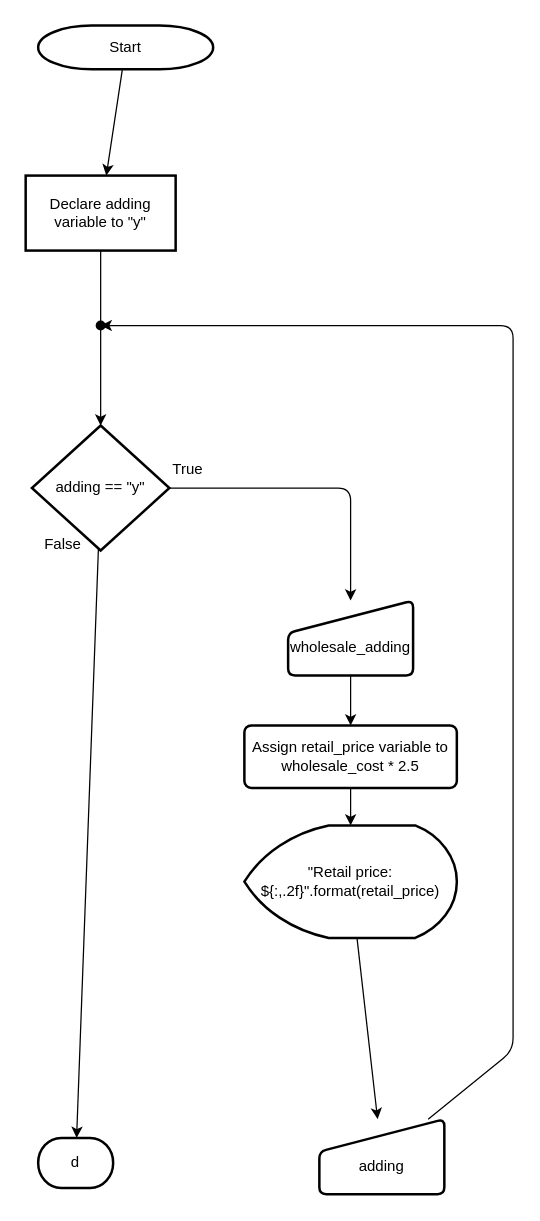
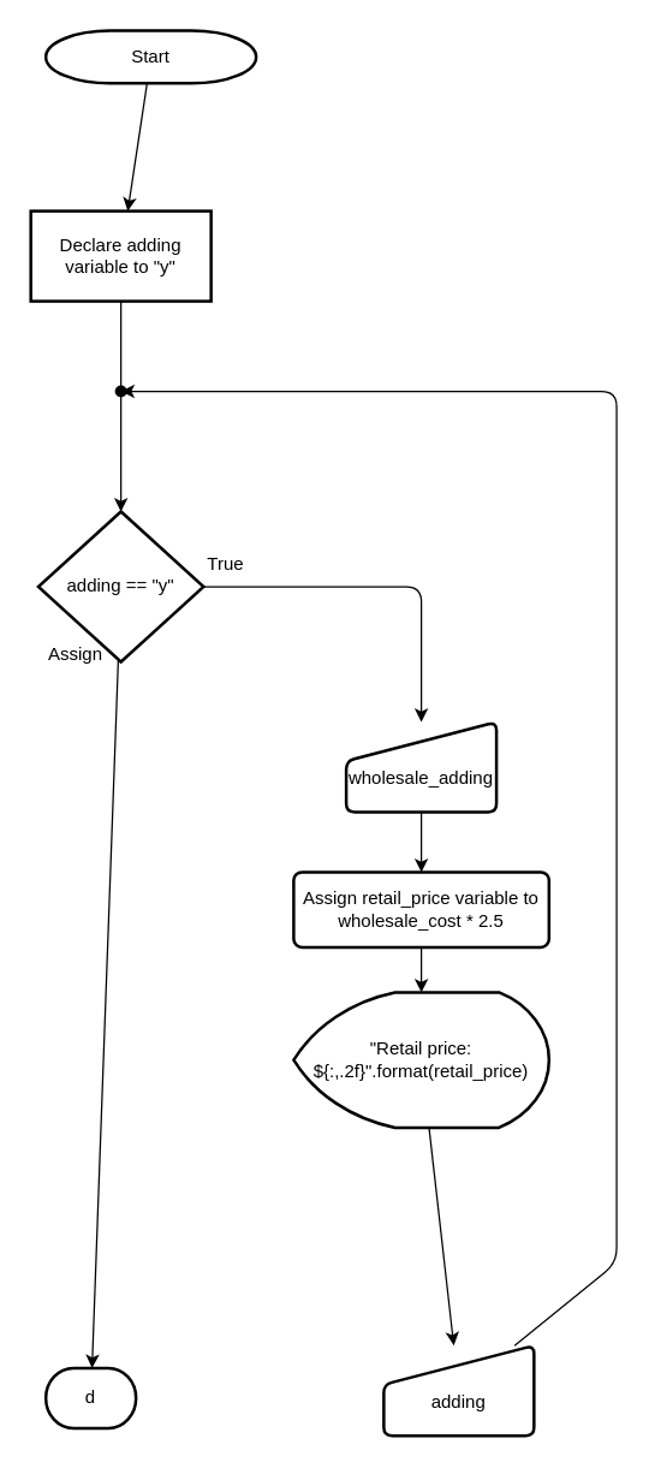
  <mxCell id="0" />
  <mxCell id="1" parent="0" />
  <mxCell id="2" value="" style="edgeStyle=none;html=1;" parent="1" source="3" target="5" edge="1"><mxGeometry relative="1" as="geometry" /></mxCell>
  <mxCell id="3" value="Start" style="strokeWidth=2;html=1;shape=mxgraph.flowchart.terminator;whiteSpace=wrap;" parent="1" vertex="1"><mxGeometry x="30" y="20" width="140" height="35" as="geometry" /></mxCell>
  <mxCell id="4" value="" style="edgeStyle=none;html=1;startArrow=none;" parent="1" target="8" edge="1"><mxGeometry relative="1" as="geometry"><mxPoint x="80" y="270" as="sourcePoint" /></mxGeometry></mxCell>
  <mxCell id="5" value="Declare adding variable to &quot;y&quot;" style="whiteSpace=wrap;html=1;strokeWidth=2;" parent="1" vertex="1"><mxGeometry x="20" y="140" width="120" height="60" as="geometry" /></mxCell>
  <mxCell id="6" value="" style="edgeStyle=none;html=1;" parent="1" source="8" target="10" edge="1"><mxGeometry relative="1" as="geometry"><Array as="points"><mxPoint x="280" y="390" /></Array></mxGeometry></mxCell>
  <mxCell id="7" value="" style="edgeStyle=none;html=1;" parent="1" source="8" target="19" edge="1"><mxGeometry relative="1" as="geometry" /></mxCell>
  <mxCell id="8" value="adding == &quot;y&quot;" style="rhombus;whiteSpace=wrap;html=1;strokeWidth=2;" parent="1" vertex="1"><mxGeometry x="25" y="340" width="110" height="100" as="geometry" /></mxCell>
  <mxCell id="9" value="" style="edgeStyle=none;html=1;" parent="1" source="10" target="12" edge="1"><mxGeometry relative="1" as="geometry" /></mxCell>
  <mxCell id="10" value="&lt;br&gt;wholesale_adding" style="html=1;strokeWidth=2;shape=manualInput;whiteSpace=wrap;rounded=1;size=26;arcSize=11;" parent="1" vertex="1"><mxGeometry x="230" y="480" width="100" height="60" as="geometry" /></mxCell>
  <mxCell id="11" value="" style="edgeStyle=none;html=1;" parent="1" source="12" target="15" edge="1"><mxGeometry relative="1" as="geometry" /></mxCell>
  <mxCell id="12" value="Assign retail_price variable to wholesale_cost * 2.5" style="whiteSpace=wrap;html=1;strokeWidth=2;rounded=1;arcSize=11;" parent="1" vertex="1"><mxGeometry x="195" y="580" width="170" height="50" as="geometry" /></mxCell>
  <mxCell id="13" value="True" style="text;html=1;strokeColor=none;fillColor=none;align=center;verticalAlign=middle;whiteSpace=wrap;rounded=0;" parent="1" vertex="1"><mxGeometry x="120" y="360" width="60" height="30" as="geometry" /></mxCell>
  <mxCell id="14" value="" style="edgeStyle=none;html=1;" parent="1" source="15" target="17" edge="1"><mxGeometry relative="1" as="geometry" /></mxCell>
  <mxCell id="15" value="&quot;Retail price: ${:,.2f}&quot;.format(retail_price)" style="strokeWidth=2;html=1;shape=mxgraph.flowchart.display;whiteSpace=wrap;" parent="1" vertex="1"><mxGeometry x="195" y="660" width="170" height="90" as="geometry" /></mxCell>
  <mxCell id="16" value="" style="edgeStyle=none;html=1;" parent="1" source="17" target="21" edge="1"><mxGeometry relative="1" as="geometry"><Array as="points"><mxPoint x="410" y="840" /><mxPoint x="410" y="260" /></Array></mxGeometry></mxCell>
  <mxCell id="17" value="&lt;br&gt;adding" style="html=1;strokeWidth=2;shape=manualInput;whiteSpace=wrap;rounded=1;size=26;arcSize=11;" parent="1" vertex="1"><mxGeometry x="255" y="895" width="100" height="60" as="geometry" /></mxCell>
  <mxCell id="18" value="" style="edgeStyle=none;html=1;endArrow=none;" parent="1" source="5" edge="1"><mxGeometry relative="1" as="geometry"><mxPoint x="80" y="200" as="sourcePoint" /><mxPoint x="80" y="270" as="targetPoint" /></mxGeometry></mxCell>
  <mxCell id="19" value="d" style="strokeWidth=2;html=1;shape=mxgraph.flowchart.terminator;whiteSpace=wrap;" parent="1" vertex="1"><mxGeometry x="30" y="910" width="60" height="40" as="geometry" /></mxCell>
- <mxCell id="20" value="False" style="text;html=1;strokeColor=none;fillColor=none;align=center;verticalAlign=middle;whiteSpace=wrap;rounded=0;" parent="1" vertex="1"><mxGeometry x="20" y="420" width="60" height="30" as="geometry" /></mxCell>
+ <mxCell id="20" value="Assign" style="text;html=1;strokeColor=none;fillColor=none;align=center;verticalAlign=middle;whiteSpace=wrap;rounded=0;" parent="1" vertex="1"><mxGeometry x="20" y="420" width="60" height="30" as="geometry" /></mxCell>
  <mxCell id="21" value="" style="shape=waypoint;sketch=0;size=6;pointerEvents=1;points=[];fillColor=default;resizable=0;rotatable=0;perimeter=centerPerimeter;snapToPoint=1;strokeWidth=2;rounded=1;arcSize=11;" parent="1" vertex="1"><mxGeometry x="60" y="240" width="40" height="40" as="geometry" /></mxCell>
